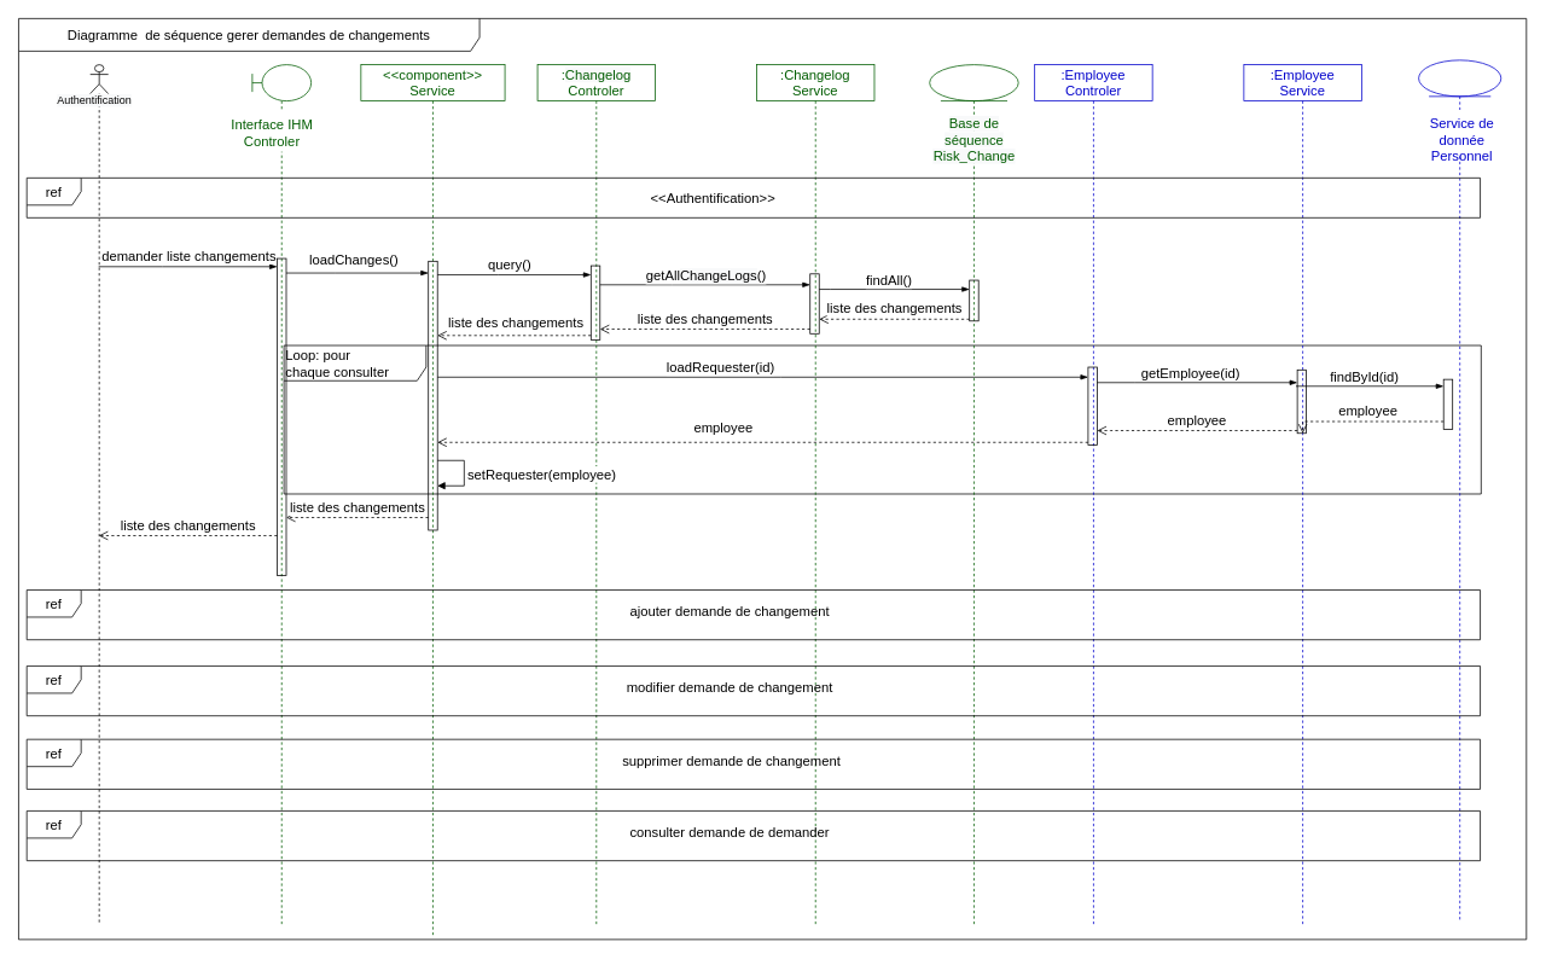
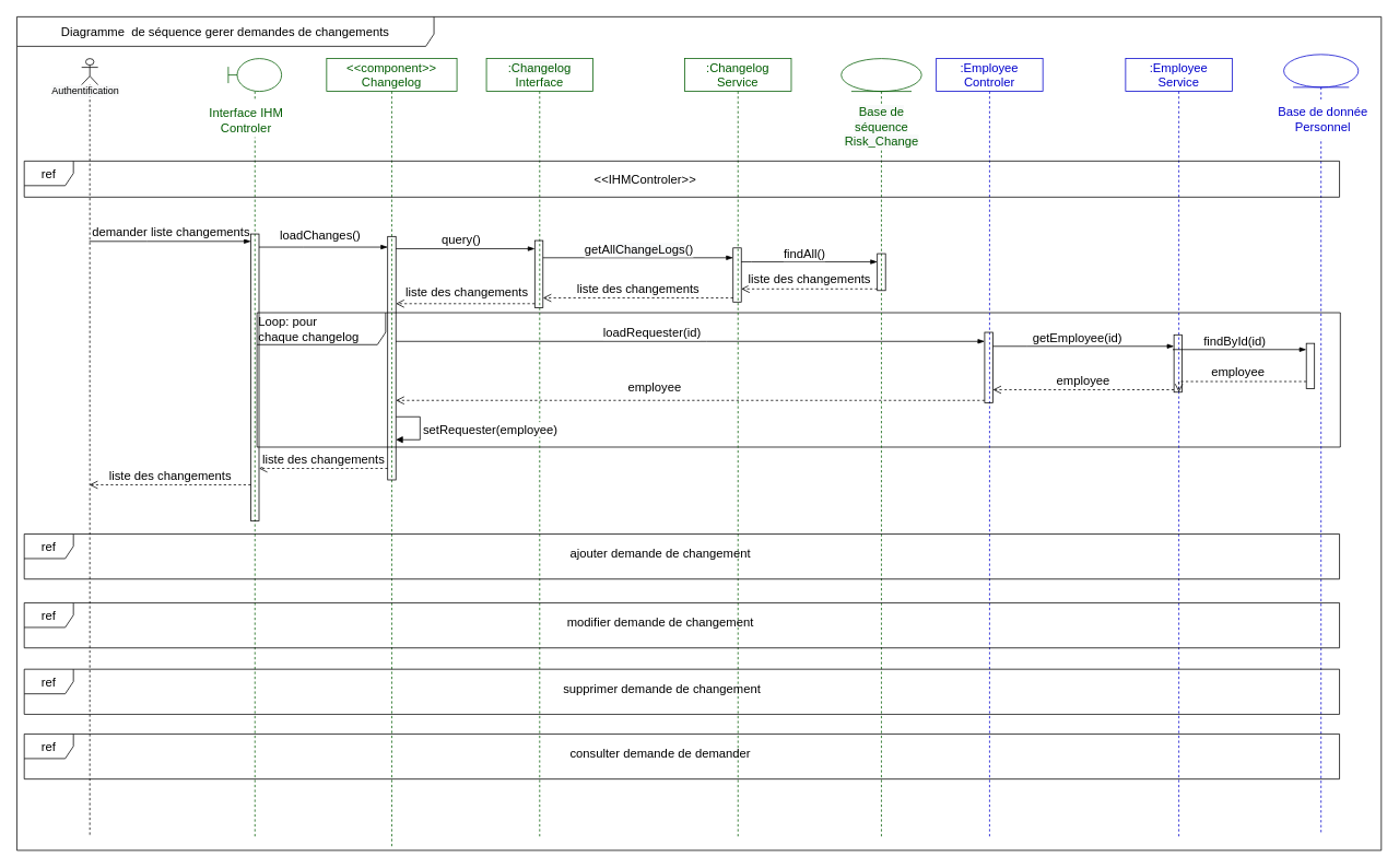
  <mxCell id="0" />
  <mxCell id="1" parent="0" />
  <mxCell id="2" value="Diagramme&amp;nbsp; de séquence gerer &lt;span style=&quot;background-color: rgb(255, 255, 255);&quot;&gt;demandes de changements&lt;/span&gt;" style="shape=umlFrame;whiteSpace=wrap;html=1;rounded=0;shadow=0;glass=0;sketch=0;fontSize=15;fillColor=none;width=509;height=36;" parent="1" vertex="1"><mxGeometry x="20" y="20" width="1665" height="1017" as="geometry" /></mxCell>
- <mxCell id="3" value="Loop: pour &lt;br&gt;&lt;div style=&quot;text-align: center;&quot;&gt;&lt;span style=&quot;background-color: initial;&quot;&gt;chaque consulter&lt;/span&gt;&lt;/div&gt;" style="shape=umlFrame;whiteSpace=wrap;html=1;rounded=0;shadow=0;glass=0;sketch=0;fontSize=15;fillColor=none;width=157;height=39;align=left;" parent="1" vertex="1"><mxGeometry x="313" y="381" width="1322" height="164" as="geometry" /></mxCell>
- <mxCell id="4" value=":&lt;span style=&quot;background-color: rgb(248, 249, 250);&quot;&gt;Changelog&lt;/span&gt;&lt;br&gt;Controler" style="shape=umlLifeline;perimeter=lifelinePerimeter;whiteSpace=wrap;html=1;container=1;collapsible=0;recursiveResize=0;outlineConnect=0;rounded=0;shadow=0;glass=0;sketch=0;fillColor=none;fontSize=15;fontColor=#005C00;strokeColor=#005C00;labelBackgroundColor=default;" parent="1" vertex="1"><mxGeometry x="593" y="71" width="130" height="950" as="geometry" /></mxCell>
+ <mxCell id="3" value="Loop: pour &lt;br&gt;&lt;div style=&quot;text-align: center;&quot;&gt;&lt;span style=&quot;background-color: initial;&quot;&gt;chaque changelog&lt;/span&gt;&lt;/div&gt;" style="shape=umlFrame;whiteSpace=wrap;html=1;rounded=0;shadow=0;glass=0;sketch=0;fontSize=15;fillColor=none;width=157;height=39;align=left;" parent="1" vertex="1"><mxGeometry x="313" y="381" width="1322" height="164" as="geometry" /></mxCell>
+ <mxCell id="4" value=":&lt;span style=&quot;background-color: rgb(248, 249, 250);&quot;&gt;Changelog&lt;/span&gt;&lt;br&gt;Interface" style="shape=umlLifeline;perimeter=lifelinePerimeter;whiteSpace=wrap;html=1;container=1;collapsible=0;recursiveResize=0;outlineConnect=0;rounded=0;shadow=0;glass=0;sketch=0;fillColor=none;fontSize=15;fontColor=#005C00;strokeColor=#005C00;labelBackgroundColor=default;" parent="1" vertex="1"><mxGeometry x="593" y="71" width="130" height="950" as="geometry" /></mxCell>
  <mxCell id="5" value="" style="html=1;points=[];perimeter=orthogonalPerimeter;rounded=0;shadow=0;glass=0;sketch=0;fontSize=15;fillColor=none;" parent="4" vertex="1"><mxGeometry x="59" y="222" width="10" height="82" as="geometry" /></mxCell>
  <mxCell id="6" value="" style="shape=umlLifeline;participant=umlActor;perimeter=lifelinePerimeter;whiteSpace=wrap;html=1;container=1;collapsible=0;recursiveResize=0;verticalAlign=top;spacingTop=36;outlineConnect=0;fillColor=none;size=32;sketch=0;shadow=0;rounded=0;glass=0;" parent="1" vertex="1"><mxGeometry x="99" y="71" width="20" height="950" as="geometry" /></mxCell>
  <mxCell id="7" value="&lt;span style=&quot;color: rgb(0, 0, 0); font-family: Helvetica; font-size: 12px; font-style: normal; font-variant-ligatures: normal; font-variant-caps: normal; font-weight: 400; letter-spacing: normal; orphans: 2; text-align: center; text-indent: 0px; text-transform: none; widows: 2; word-spacing: 0px; -webkit-text-stroke-width: 0px; background-color: rgb(248, 249, 250); text-decoration-thickness: initial; text-decoration-style: initial; text-decoration-color: initial; float: none; display: inline !important;&quot;&gt;Authentification&lt;/span&gt;" style="text;whiteSpace=wrap;html=1;" parent="1" vertex="1"><mxGeometry x="61" y="97" width="105" height="36" as="geometry" /></mxCell>
  <mxCell id="8" value=":Changelog&lt;br&gt;Service" style="shape=umlLifeline;perimeter=lifelinePerimeter;whiteSpace=wrap;html=1;container=1;collapsible=0;recursiveResize=0;outlineConnect=0;rounded=0;shadow=0;glass=0;sketch=0;fillColor=none;fontSize=15;fontColor=#005C00;strokeColor=#005C00;" parent="1" vertex="1"><mxGeometry x="835" y="71" width="130" height="950" as="geometry" /></mxCell>
  <mxCell id="9" value="" style="html=1;points=[];perimeter=orthogonalPerimeter;rounded=0;shadow=0;glass=0;sketch=0;fontSize=15;fillColor=none;" parent="8" vertex="1"><mxGeometry x="59" y="231" width="10" height="66" as="geometry" /></mxCell>
  <mxCell id="10" value="" style="shape=umlLifeline;participant=umlEntity;perimeter=lifelinePerimeter;whiteSpace=wrap;html=1;container=1;collapsible=0;recursiveResize=0;verticalAlign=top;spacingTop=36;outlineConnect=0;rounded=0;shadow=0;glass=0;sketch=0;fontSize=15;fillColor=none;fontColor=#CC6600;strokeColor=#005C00;" parent="1" vertex="1"><mxGeometry x="1026" y="71" width="98" height="950" as="geometry" /></mxCell>
  <mxCell id="11" value="" style="html=1;points=[];perimeter=orthogonalPerimeter;rounded=0;shadow=0;glass=0;sketch=0;fontSize=15;fillColor=none;" parent="10" vertex="1"><mxGeometry x="44" y="238" width="10" height="45" as="geometry" /></mxCell>
  <mxCell id="12" value="&lt;span style=&quot;font-family: Helvetica; font-size: 15px; font-style: normal; font-variant-ligatures: normal; font-variant-caps: normal; font-weight: 400; letter-spacing: normal; orphans: 2; text-indent: 0px; text-transform: none; widows: 2; word-spacing: 0px; -webkit-text-stroke-width: 0px; background-color: rgb(248, 249, 250); text-decoration-thickness: initial; text-decoration-style: initial; text-decoration-color: initial; float: none; display: inline !important;&quot;&gt;Base de séquence&lt;br&gt;Risk_Change&lt;br&gt;&lt;/span&gt;" style="text;whiteSpace=wrap;html=1;fontSize=15;align=center;fillColor=none;fontColor=#005C00;" parent="10" vertex="1"><mxGeometry x="-10.5" y="50" width="119" height="45" as="geometry" /></mxCell>
  <mxCell id="13" value="" style="shape=umlLifeline;participant=umlBoundary;perimeter=lifelinePerimeter;whiteSpace=wrap;html=1;container=1;collapsible=0;recursiveResize=0;verticalAlign=top;spacingTop=36;outlineConnect=0;rounded=0;shadow=0;glass=0;sketch=0;fontSize=15;fillColor=none;fontColor=#CC6600;strokeColor=#005C00;" parent="1" vertex="1"><mxGeometry x="278" y="71" width="65" height="950" as="geometry" /></mxCell>
  <mxCell id="14" value="" style="html=1;points=[];perimeter=orthogonalPerimeter;rounded=0;shadow=0;glass=0;sketch=0;fontSize=15;fillColor=none;" parent="13" vertex="1"><mxGeometry x="27.5" y="214" width="10" height="350" as="geometry" /></mxCell>
  <mxCell id="15" value=":Employee&lt;br&gt;Controler" style="shape=umlLifeline;perimeter=lifelinePerimeter;whiteSpace=wrap;html=1;container=1;collapsible=0;recursiveResize=0;outlineConnect=0;rounded=0;shadow=0;glass=0;sketch=0;fillColor=none;fontSize=15;strokeColor=#0000CC;fontColor=#0000CC;" parent="1" vertex="1"><mxGeometry x="1142" y="71" width="130" height="950" as="geometry" /></mxCell>
  <mxCell id="16" value="" style="html=1;points=[];perimeter=orthogonalPerimeter;rounded=0;shadow=0;glass=0;sketch=0;fontSize=15;fillColor=none;" parent="15" vertex="1"><mxGeometry x="59" y="334" width="10" height="86" as="geometry" /></mxCell>
  <mxCell id="17" value="" style="shape=umlLifeline;participant=umlEntity;perimeter=lifelinePerimeter;whiteSpace=wrap;html=1;container=1;collapsible=0;recursiveResize=0;verticalAlign=top;spacingTop=36;outlineConnect=0;rounded=0;shadow=0;glass=0;sketch=0;fontSize=15;fillColor=none;strokeColor=#0000CC;" parent="1" vertex="1"><mxGeometry x="1566" y="66" width="91" height="950" as="geometry" /></mxCell>
- <mxCell id="18" value="Service de donnée&lt;br&gt;Personnel" style="text;whiteSpace=wrap;html=1;fontSize=15;align=center;fillColor=default;fontColor=#0000CC;" parent="17" vertex="1"><mxGeometry x="-11" y="55" width="118" height="48" as="geometry" /></mxCell>
+ <mxCell id="18" value="Base de donnée&lt;br&gt;Personnel" style="text;whiteSpace=wrap;html=1;fontSize=15;align=center;fillColor=default;fontColor=#0000CC;" parent="17" vertex="1"><mxGeometry x="-11" y="55" width="118" height="48" as="geometry" /></mxCell>
  <mxCell id="19" value="" style="html=1;points=[];perimeter=orthogonalPerimeter;rounded=0;shadow=0;glass=0;sketch=0;fontSize=15;fillColor=none;" parent="17" vertex="1"><mxGeometry x="27.5" y="352.5" width="10" height="55" as="geometry" /></mxCell>
  <mxCell id="20" value=":Employee&lt;br&gt;Service" style="shape=umlLifeline;perimeter=lifelinePerimeter;whiteSpace=wrap;html=1;container=1;collapsible=0;recursiveResize=0;outlineConnect=0;rounded=0;shadow=0;glass=0;sketch=0;fillColor=none;fontSize=15;strokeColor=#0000CC;fontColor=#0000CC;" parent="1" vertex="1"><mxGeometry x="1373" y="71" width="130" height="950" as="geometry" /></mxCell>
  <mxCell id="21" value="" style="html=1;points=[];perimeter=orthogonalPerimeter;rounded=0;shadow=0;glass=0;sketch=0;fontSize=15;fillColor=none;" parent="20" vertex="1"><mxGeometry x="59" y="337" width="10" height="70" as="geometry" /></mxCell>
  <mxCell id="22" value="" style="edgeStyle=elbowEdgeStyle;fontSize=12;html=1;endArrow=blockThin;endFill=1;rounded=0;" parent="1" target="14" edge="1"><mxGeometry width="160" relative="1" as="geometry"><mxPoint x="108.324" y="294" as="sourcePoint" /><mxPoint x="247.5" y="294" as="targetPoint" /><Array as="points"><mxPoint x="179" y="294" /><mxPoint x="160" y="267" /></Array></mxGeometry></mxCell>
  <mxCell id="23" value="demander liste changements" style="edgeLabel;html=1;align=center;verticalAlign=middle;resizable=0;points=[];fontSize=15;" parent="22" vertex="1" connectable="0"><mxGeometry x="-0.395" relative="1" as="geometry"><mxPoint x="39" y="-13" as="offset" /></mxGeometry></mxCell>
  <mxCell id="24" value="" style="edgeStyle=elbowEdgeStyle;fontSize=12;html=1;endArrow=blockThin;endFill=1;rounded=0;" parent="1" source="44" target="5" edge="1"><mxGeometry width="160" relative="1" as="geometry"><mxPoint x="521" y="243" as="sourcePoint" /><mxPoint x="626" y="449" as="targetPoint" /><Array as="points"><mxPoint x="550" y="303" /><mxPoint x="433" y="297" /><mxPoint x="415" y="310" /></Array></mxGeometry></mxCell>
  <mxCell id="25" value="query()" style="edgeLabel;html=1;align=center;verticalAlign=middle;resizable=0;points=[];fontSize=15;" parent="24" vertex="1" connectable="0"><mxGeometry x="-0.219" y="3" relative="1" as="geometry"><mxPoint x="13" y="-9" as="offset" /></mxGeometry></mxCell>
  <mxCell id="26" value="" style="edgeStyle=elbowEdgeStyle;fontSize=12;html=1;endArrow=blockThin;endFill=1;rounded=0;" parent="1" source="5" target="9" edge="1"><mxGeometry width="160" relative="1" as="geometry"><mxPoint x="383" y="361" as="sourcePoint" /><mxPoint x="543" y="361" as="targetPoint" /><Array as="points"><mxPoint x="742" y="314" /><mxPoint x="591" y="299" /><mxPoint x="516" y="328" /></Array></mxGeometry></mxCell>
  <mxCell id="27" value="getAll&lt;span style=&quot;background-color: rgb(248, 249, 250);&quot;&gt;ChangeLogs&lt;/span&gt;()" style="edgeLabel;html=1;align=center;verticalAlign=middle;resizable=0;points=[];fontSize=15;" parent="26" vertex="1" connectable="0"><mxGeometry x="0.124" relative="1" as="geometry"><mxPoint x="-14" y="-11" as="offset" /></mxGeometry></mxCell>
  <mxCell id="28" value="" style="edgeStyle=elbowEdgeStyle;fontSize=12;html=1;endArrow=blockThin;endFill=1;rounded=0;" parent="1" source="9" target="11" edge="1"><mxGeometry width="160" relative="1" as="geometry"><mxPoint x="463" y="361" as="sourcePoint" /><mxPoint x="623" y="361" as="targetPoint" /><Array as="points"><mxPoint x="916" y="319" /><mxPoint x="755" y="324" /></Array></mxGeometry></mxCell>
  <mxCell id="29" value="findAll()" style="edgeLabel;html=1;align=center;verticalAlign=middle;resizable=0;points=[];fontSize=15;" parent="28" vertex="1" connectable="0"><mxGeometry x="-0.356" y="2" relative="1" as="geometry"><mxPoint x="23" y="-9" as="offset" /></mxGeometry></mxCell>
  <mxCell id="30" value="liste des changements" style="html=1;verticalAlign=bottom;endArrow=open;dashed=1;endSize=8;rounded=0;fontSize=15;" parent="1" source="11" target="9" edge="1"><mxGeometry relative="1" as="geometry"><mxPoint x="795" y="348" as="sourcePoint" /><mxPoint x="657" y="348" as="targetPoint" /><Array as="points"><mxPoint x="937" y="352" /></Array></mxGeometry></mxCell>
  <mxCell id="31" value="liste des changements" style="html=1;verticalAlign=bottom;endArrow=open;dashed=1;endSize=8;rounded=0;fontSize=15;" parent="1" source="9" target="5" edge="1"><mxGeometry relative="1" as="geometry"><mxPoint x="647" y="353" as="sourcePoint" /><mxPoint x="466" y="353" as="targetPoint" /><Array as="points"><mxPoint x="747" y="363" /></Array></mxGeometry></mxCell>
  <mxCell id="32" value="liste des changements" style="html=1;verticalAlign=bottom;endArrow=open;dashed=1;endSize=8;rounded=0;fontSize=15;" parent="1" source="5" target="44" edge="1"><mxGeometry x="-0.019" y="-3" relative="1" as="geometry"><mxPoint x="468" y="365" as="sourcePoint" /><mxPoint x="287" y="365" as="targetPoint" /><Array as="points"><mxPoint x="501" y="370" /></Array><mxPoint as="offset" /></mxGeometry></mxCell>
  <mxCell id="33" value="" style="edgeStyle=elbowEdgeStyle;fontSize=12;html=1;endArrow=blockThin;endFill=1;rounded=0;" parent="1" source="44" target="16" edge="1"><mxGeometry width="160" relative="1" as="geometry"><mxPoint x="301" y="416" as="sourcePoint" /><mxPoint x="974.5" y="416" as="targetPoint" /><Array as="points"><mxPoint x="862" y="416" /></Array></mxGeometry></mxCell>
  <mxCell id="34" value="loadRequester(id)" style="edgeLabel;html=1;align=center;verticalAlign=middle;resizable=0;points=[];fontSize=15;" parent="33" vertex="1" connectable="0"><mxGeometry x="-0.256" y="-3" relative="1" as="geometry"><mxPoint x="45" y="-15" as="offset" /></mxGeometry></mxCell>
  <mxCell id="35" value="" style="fontSize=12;html=1;endArrow=blockThin;endFill=1;rounded=0;" parent="1" source="16" target="21" edge="1"><mxGeometry width="160" relative="1" as="geometry"><mxPoint x="906" y="395" as="sourcePoint" /><mxPoint x="1066" y="395" as="targetPoint" /><Array as="points"><mxPoint x="1252" y="422" /></Array></mxGeometry></mxCell>
  <mxCell id="36" value="getEmployee(id)" style="edgeLabel;html=1;align=center;verticalAlign=middle;resizable=0;points=[];fontSize=15;" parent="35" vertex="1" connectable="0"><mxGeometry x="-0.254" y="1" relative="1" as="geometry"><mxPoint x="20" y="-11" as="offset" /></mxGeometry></mxCell>
  <mxCell id="37" value="" style="edgeStyle=elbowEdgeStyle;fontSize=12;html=1;endArrow=blockThin;endFill=1;rounded=0;" parent="1" source="21" target="19" edge="1"><mxGeometry width="160" relative="1" as="geometry"><mxPoint x="1054" y="402" as="sourcePoint" /><mxPoint x="1214" y="402" as="targetPoint" /><Array as="points"><mxPoint x="1431" y="426" /><mxPoint x="1323" y="415" /></Array></mxGeometry></mxCell>
  <mxCell id="38" value="findById(id)" style="edgeLabel;html=1;align=center;verticalAlign=middle;resizable=0;points=[];fontSize=15;" parent="37" vertex="1" connectable="0"><mxGeometry x="-0.269" y="1" relative="1" as="geometry"><mxPoint x="15" y="-11" as="offset" /></mxGeometry></mxCell>
  <mxCell id="39" value="employee" style="html=1;verticalAlign=bottom;endArrow=open;dashed=1;endSize=8;rounded=0;fontSize=15;" parent="1" source="19" target="21" edge="1"><mxGeometry relative="1" as="geometry"><mxPoint x="1500" y="466" as="sourcePoint" /><mxPoint x="1210" y="468" as="targetPoint" /><Array as="points"><mxPoint x="1438" y="465" /></Array></mxGeometry></mxCell>
  <mxCell id="40" value="employee" style="html=1;verticalAlign=bottom;endArrow=open;dashed=1;endSize=8;rounded=0;fontSize=15;" parent="1" source="21" target="16" edge="1"><mxGeometry relative="1" as="geometry"><mxPoint x="1147" y="477" as="sourcePoint" /><mxPoint x="980" y="477" as="targetPoint" /><Array as="points"><mxPoint x="1226" y="475" /></Array></mxGeometry></mxCell>
  <mxCell id="41" value="employee" style="html=1;verticalAlign=bottom;endArrow=open;dashed=1;endSize=8;rounded=0;fontSize=15;startArrow=none;" parent="1" source="16" target="44" edge="1"><mxGeometry x="0.121" y="-4" relative="1" as="geometry"><mxPoint x="970" y="487" as="sourcePoint" /><mxPoint x="301" y="402.509" as="targetPoint" /><Array as="points"><mxPoint x="953" y="488" /></Array><mxPoint as="offset" /></mxGeometry></mxCell>
  <mxCell id="42" value="liste des changements" style="html=1;verticalAlign=bottom;endArrow=open;dashed=1;endSize=8;rounded=0;fontSize=15;" parent="1" source="14" target="6" edge="1"><mxGeometry relative="1" as="geometry"><mxPoint x="247.5" y="583" as="sourcePoint" /><mxPoint x="108.324" y="583" as="targetPoint" /><Array as="points"><mxPoint x="208" y="591" /></Array></mxGeometry></mxCell>
- <mxCell id="43" value="&amp;lt;&amp;lt;component&amp;gt;&amp;gt;&lt;br&gt;Service" style="shape=umlLifeline;perimeter=lifelinePerimeter;whiteSpace=wrap;html=1;container=1;collapsible=0;recursiveResize=0;outlineConnect=0;rounded=0;shadow=0;glass=0;sketch=0;fillColor=none;fontSize=15;fontColor=#005C00;strokeColor=#005C00;" parent="1" vertex="1"><mxGeometry x="398" y="71" width="159" height="961" as="geometry" /></mxCell>
+ <mxCell id="43" value="&amp;lt;&amp;lt;component&amp;gt;&amp;gt;&lt;br&gt;Changelog" style="shape=umlLifeline;perimeter=lifelinePerimeter;whiteSpace=wrap;html=1;container=1;collapsible=0;recursiveResize=0;outlineConnect=0;rounded=0;shadow=0;glass=0;sketch=0;fillColor=none;fontSize=15;fontColor=#005C00;strokeColor=#005C00;" parent="1" vertex="1"><mxGeometry x="398" y="71" width="159" height="961" as="geometry" /></mxCell>
  <mxCell id="44" value="" style="html=1;points=[];perimeter=orthogonalPerimeter;fontSize=15;fillColor=none;rounded=0;shadow=0;glass=0;sketch=0;" parent="43" vertex="1"><mxGeometry x="74.5" y="217" width="10" height="297" as="geometry" /></mxCell>
  <mxCell id="45" value="set&lt;span style=&quot;text-align: center;&quot;&gt;Requester&lt;/span&gt;(employee)" style="edgeStyle=orthogonalEdgeStyle;html=1;align=left;spacingLeft=2;endArrow=block;rounded=0;fontSize=15;" parent="43" source="44" target="44" edge="1"><mxGeometry relative="1" as="geometry"><mxPoint x="-59" y="421" as="sourcePoint" /><Array as="points"><mxPoint x="114" y="437" /><mxPoint x="114" y="465" /></Array><mxPoint x="-46" y="452" as="targetPoint" /></mxGeometry></mxCell>
  <mxCell id="46" value="" style="fontSize=12;html=1;endArrow=blockThin;endFill=1;rounded=0;" parent="1" source="14" target="44" edge="1"><mxGeometry width="160" relative="1" as="geometry"><mxPoint x="257.5" y="295" as="sourcePoint" /><mxPoint x="588" y="423" as="targetPoint" /><Array as="points"><mxPoint x="370" y="301" /></Array></mxGeometry></mxCell>
  <mxCell id="47" value="loadChanges()" style="edgeLabel;html=1;align=center;verticalAlign=middle;resizable=0;points=[];fontSize=15;" parent="46" vertex="1" connectable="0"><mxGeometry x="-0.006" y="-3" relative="1" as="geometry"><mxPoint x="-4" y="-19" as="offset" /></mxGeometry></mxCell>
  <mxCell id="48" value="" style="html=1;verticalAlign=bottom;endArrow=open;dashed=1;endSize=8;rounded=0;" parent="1" source="44" target="14" edge="1"><mxGeometry relative="1" as="geometry"><mxPoint x="507" y="485" as="sourcePoint" /><mxPoint x="257.5" y="571" as="targetPoint" /><Array as="points"><mxPoint x="362" y="571" /></Array></mxGeometry></mxCell>
  <mxCell id="49" value="&lt;span style=&quot;font-size: 15px;&quot;&gt;liste des changements&lt;/span&gt;" style="edgeLabel;html=1;align=center;verticalAlign=middle;resizable=0;points=[];" parent="48" vertex="1" connectable="0"><mxGeometry x="-0.223" y="3" relative="1" as="geometry"><mxPoint x="-18" y="-15" as="offset" /></mxGeometry></mxCell>
  <mxCell id="50" value="ref" style="shape=umlFrame;whiteSpace=wrap;html=1;labelBackgroundColor=none;fontSize=15;" parent="1" vertex="1"><mxGeometry x="29" y="196" width="1605" height="44" as="geometry" /></mxCell>
- <mxCell id="51" value="&amp;lt;&amp;lt;Authentification&amp;gt;&amp;gt;" style="text;html=1;strokeColor=none;fillColor=none;align=center;verticalAlign=middle;whiteSpace=wrap;rounded=0;labelBackgroundColor=none;fontSize=15;fontColor=#000000;" parent="1" vertex="1"><mxGeometry x="711" y="203" width="152" height="30" as="geometry" /></mxCell>
+ <mxCell id="51" value="&amp;lt;&amp;lt;IHMControler&amp;gt;&amp;gt;" style="text;html=1;strokeColor=none;fillColor=none;align=center;verticalAlign=middle;whiteSpace=wrap;rounded=0;labelBackgroundColor=none;fontSize=15;fontColor=#000000;" parent="1" vertex="1"><mxGeometry x="711" y="203" width="152" height="30" as="geometry" /></mxCell>
  <mxCell id="52" value="ref" style="shape=umlFrame;whiteSpace=wrap;html=1;labelBackgroundColor=none;fontSize=15;" parent="1" vertex="1"><mxGeometry x="29" y="651" width="1605" height="55" as="geometry" /></mxCell>
  <mxCell id="53" value="ajouter demande de changement" style="text;html=1;strokeColor=none;fillColor=none;align=center;verticalAlign=middle;whiteSpace=wrap;rounded=0;labelBackgroundColor=none;fontSize=15;fontColor=#000000;" parent="1" vertex="1"><mxGeometry x="664" y="659" width="283" height="30" as="geometry" /></mxCell>
  <mxCell id="54" value="ref" style="shape=umlFrame;whiteSpace=wrap;html=1;labelBackgroundColor=none;fontSize=15;" parent="1" vertex="1"><mxGeometry x="29" y="735" width="1605" height="55" as="geometry" /></mxCell>
  <mxCell id="55" value="modifier demande de changement" style="text;html=1;strokeColor=none;fillColor=none;align=center;verticalAlign=middle;whiteSpace=wrap;rounded=0;labelBackgroundColor=none;fontSize=15;fontColor=#000000;" parent="1" vertex="1"><mxGeometry x="664" y="743" width="283" height="30" as="geometry" /></mxCell>
  <mxCell id="56" value="ref" style="shape=umlFrame;whiteSpace=wrap;html=1;labelBackgroundColor=none;fontSize=15;" parent="1" vertex="1"><mxGeometry x="29" y="816" width="1605" height="55" as="geometry" /></mxCell>
  <mxCell id="57" value="supprimer demande de changement" style="text;html=1;strokeColor=none;fillColor=none;align=center;verticalAlign=middle;whiteSpace=wrap;rounded=0;labelBackgroundColor=none;fontSize=15;fontColor=#000000;" parent="1" vertex="1"><mxGeometry x="665.5" y="824" width="283" height="30" as="geometry" /></mxCell>
  <mxCell id="58" value="ref" style="shape=umlFrame;whiteSpace=wrap;html=1;labelBackgroundColor=none;fontSize=15;" parent="1" vertex="1"><mxGeometry x="29" y="895" width="1605" height="55" as="geometry" /></mxCell>
  <mxCell id="59" value="consulter demande de demander" style="text;html=1;strokeColor=none;fillColor=none;align=center;verticalAlign=middle;whiteSpace=wrap;rounded=0;labelBackgroundColor=none;fontSize=15;fontColor=#000000;" parent="1" vertex="1"><mxGeometry x="664" y="903" width="283" height="30" as="geometry" /></mxCell>
  <mxCell id="60" value="&lt;span style=&quot;font-family: Helvetica; font-size: 15px; font-style: normal; font-variant-ligatures: normal; font-variant-caps: normal; font-weight: 400; letter-spacing: normal; orphans: 2; text-indent: 0px; text-transform: none; widows: 2; word-spacing: 0px; -webkit-text-stroke-width: 0px; text-decoration-thickness: initial; text-decoration-style: initial; text-decoration-color: initial; float: none; display: inline !important;&quot;&gt;Interface IHM&lt;/span&gt;&lt;br style=&quot;font-family: Helvetica; font-size: 15px; font-style: normal; font-variant-ligatures: normal; font-variant-caps: normal; font-weight: 400; letter-spacing: normal; orphans: 2; text-indent: 0px; text-transform: none; widows: 2; word-spacing: 0px; -webkit-text-stroke-width: 0px; text-decoration-thickness: initial; text-decoration-style: initial; text-decoration-color: initial;&quot;&gt;Controler" style="text;whiteSpace=wrap;html=1;fontSize=15;align=center;fillColor=default;fontColor=#005C00;labelBackgroundColor=none;" parent="1" vertex="1"><mxGeometry x="239" y="122" width="122" height="45" as="geometry" /></mxCell>
